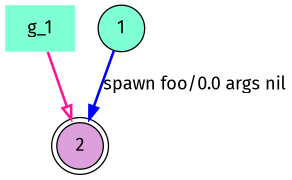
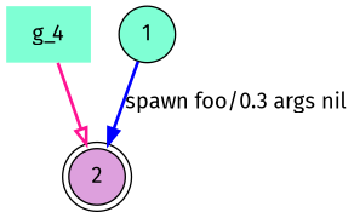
  digraph {
    fontname="Fira Sans"
    rankdir=TB
    node [fillcolor=aquamarine fontname="Fira Sans" style=filled]
    edge [fontname="Fira Sans" style=bold]
-   n1 [label=g_1 shape=plaintext]
+   n1 [label=g_4 shape=plaintext]
    n2 [fillcolor=plum label=2 shape=doublecircle]
    n3 [label=1 shape=circle]
    n1 -> n2 [arrowhead=onormal color=deeppink]
-   n3 -> n2 [arrowhead=normal color=blue label="spawn foo/0.0 args nil"]
+   n3 -> n2 [arrowhead=normal color=blue label="spawn foo/0.3 args nil"]
  }
